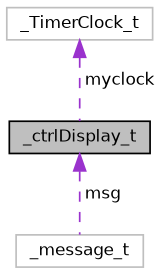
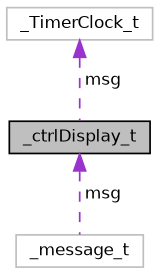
  digraph {
    node [color=grey75 fillcolor=white fontname=Helvetica fontsize=10 shape=record style=filled]
    edge [color=darkorchid3 dir=back fontname=Helvetica fontsize=10 labelfontname=Helvetica labelfontsize=10 style=dashed]
    n1 [color=black fillcolor=grey75 fontcolor=black height=0.2 label=_ctrlDisplay_t width=0.4]
    n2 [height=0.2 label=_message_t width=0.4]
    n3 [height=0.2 label=_TimerClock_t width=0.4]
    n1 -> n2 [label=" msg"]
-   n3 -> n1 [label=" myclock"]
+   n3 -> n1 [label=" msg"]
  }
